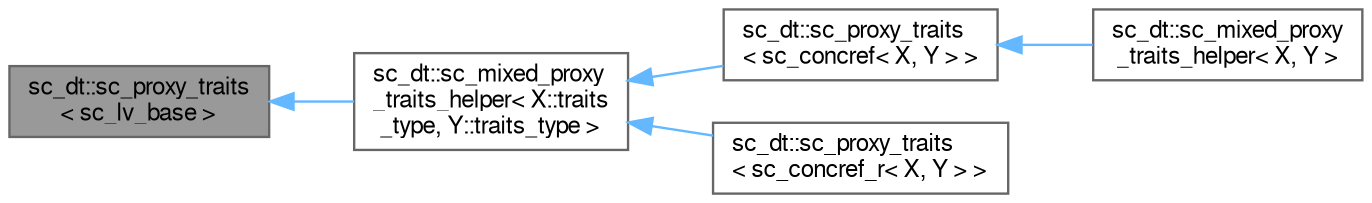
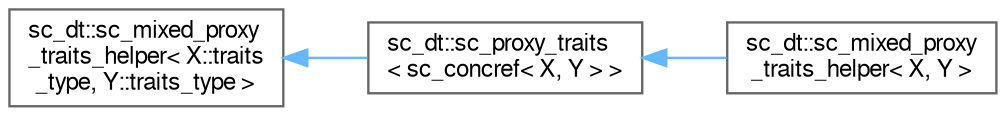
  digraph {
    rankdir=LR
    node [color=gray40 fillcolor=white fontname=FreeSans fontsize=10 shape=box style=filled]
    edge [color=steelblue1 dir=back fontname=FreeSans fontsize=10 labelfontname=FreeSans labelfontsize=10 style=solid]
-   n1 [fillcolor=grey60 fontcolor=black height=0.2 label="sc_dt::sc_proxy_traits\l\< sc_lv_base \>" width=0.4]
    n2 [height=0.2 label="sc_dt::sc_mixed_proxy\l_traits_helper\< X::traits\l_type, Y::traits_type \>" width=0.4]
    n3 [height=0.2 label="sc_dt::sc_proxy_traits\l\< sc_concref\< X, Y \> \>" width=0.4]
-   n4 [height=0.2 label="sc_dt::sc_proxy_traits\l\< sc_concref_r\< X, Y \> \>" width=0.4]
    n5 [height=0.2 label="sc_dt::sc_mixed_proxy\l_traits_helper\< X, Y \>" width=0.4]
-   n1 -> n2
    n2 -> n3
-   n2 -> n4
    n3 -> n5
  }
